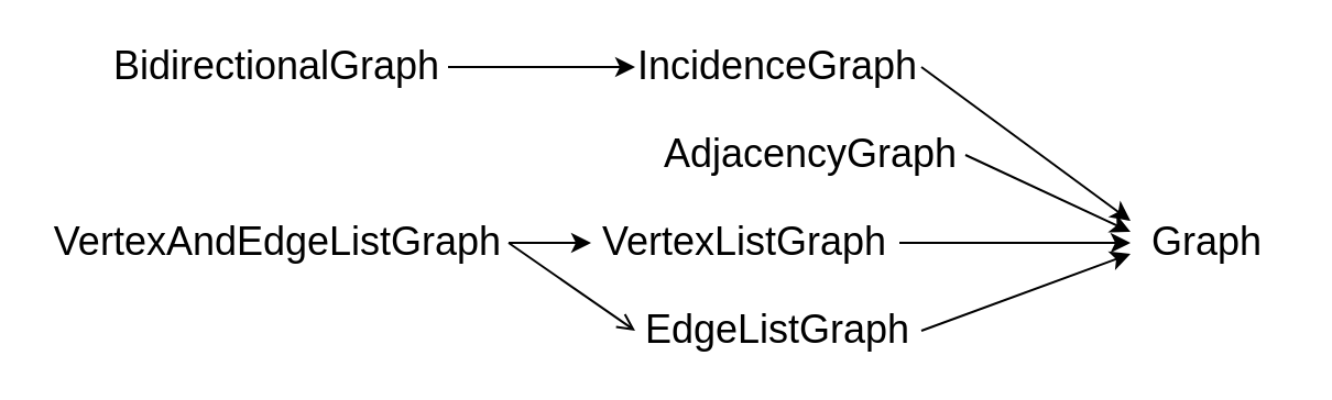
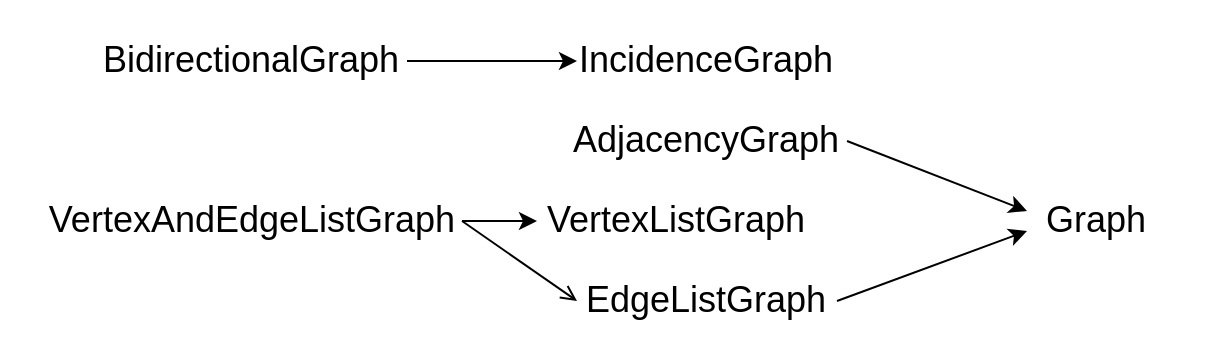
  <mxCell id="0" />
  <mxCell id="1" parent="0" />
  <mxCell id="2" value="&lt;font style=&quot;font-size: 18px&quot;&gt;BidirectionalGraph&lt;/font&gt;" style="text;html=1;strokeColor=none;fillColor=none;align=center;verticalAlign=middle;whiteSpace=wrap;rounded=0;" vertex="1" parent="1"><mxGeometry x="48" y="20" width="155" height="20" as="geometry" /></mxCell>
  <mxCell id="3" value="&lt;font style=&quot;font-size: 18px&quot;&gt;IncidenceGraph&lt;/font&gt;" style="text;html=1;strokeColor=none;fillColor=none;align=center;verticalAlign=middle;whiteSpace=wrap;rounded=0;" vertex="1" parent="1"><mxGeometry x="288" y="20" width="130" height="20" as="geometry" /></mxCell>
- <mxCell id="4" value="&lt;font style=&quot;font-size: 18px&quot;&gt;AdjacencyGraph&lt;/font&gt;" style="text;html=1;strokeColor=none;fillColor=none;align=center;verticalAlign=middle;whiteSpace=wrap;rounded=0;" vertex="1" parent="1"><mxGeometry x="298" y="60" width="140" height="20" as="geometry" /></mxCell>
+ <mxCell id="4" value="&lt;font style=&quot;font-size: 18px&quot;&gt;AdjacencyGraph&lt;/font&gt;" style="text;html=1;strokeColor=none;fillColor=none;align=center;verticalAlign=middle;whiteSpace=wrap;rounded=0;" vertex="1" parent="1"><mxGeometry x="283" y="60" width="140" height="20" as="geometry" /></mxCell>
  <mxCell id="5" value="&lt;font style=&quot;font-size: 18px&quot;&gt;Graph&lt;/font&gt;" style="text;html=1;strokeColor=none;fillColor=none;align=center;verticalAlign=middle;whiteSpace=wrap;rounded=0;" vertex="1" parent="1"><mxGeometry x="513" y="100" width="70" height="20" as="geometry" /></mxCell>
  <mxCell id="6" value="&lt;font style=&quot;font-size: 18px&quot;&gt;VertexListGraph&lt;/font&gt;" style="text;html=1;strokeColor=none;fillColor=none;align=center;verticalAlign=middle;whiteSpace=wrap;rounded=0;" vertex="1" parent="1"><mxGeometry x="268" y="100" width="140" height="20" as="geometry" /></mxCell>
  <mxCell id="7" value="&lt;font style=&quot;font-size: 18px&quot;&gt;EdgeListGraph&lt;/font&gt;" style="text;html=1;strokeColor=none;fillColor=none;align=center;verticalAlign=middle;whiteSpace=wrap;rounded=0;" vertex="1" parent="1"><mxGeometry x="288" y="140" width="130" height="20" as="geometry" /></mxCell>
  <mxCell id="8" value="&lt;font style=&quot;font-size: 18px&quot;&gt;VertexAndEdgeListGraph&lt;/font&gt;" style="text;html=1;strokeColor=none;fillColor=none;align=center;verticalAlign=middle;whiteSpace=wrap;rounded=0;" vertex="1" parent="1"><mxGeometry x="20.5" y="100" width="210" height="20" as="geometry" /></mxCell>
  <mxCell id="9" value="" style="endArrow=classic;html=1;entryX=0;entryY=0.5;entryDx=0;entryDy=0;" edge="1" parent="1" target="3"><mxGeometry width="50" height="50" relative="1" as="geometry"><mxPoint x="203" y="30" as="sourcePoint" /><mxPoint x="163" y="200" as="targetPoint" /></mxGeometry></mxCell>
  <mxCell id="10" value="" style="endArrow=classic;html=1;entryX=0;entryY=0.5;entryDx=0;entryDy=0;exitX=1;exitY=0.5;exitDx=0;exitDy=0;" edge="1" parent="1" source="8" target="6"><mxGeometry width="50" height="50" relative="1" as="geometry"><mxPoint x="183" y="170" as="sourcePoint" /><mxPoint x="263" y="140" as="targetPoint" /></mxGeometry></mxCell>
  <mxCell id="11" value="" style="endArrow=open;html=1;exitX=1;exitY=0.5;exitDx=0;exitDy=0;entryX=0;entryY=0.5;entryDx=0;entryDy=0;" edge="1" parent="1" source="8" target="7"><mxGeometry width="50" height="50" relative="1" as="geometry"><mxPoint x="223" y="190" as="sourcePoint" /><mxPoint x="273" y="140" as="targetPoint" /></mxGeometry></mxCell>
- <mxCell id="12" value="" style="endArrow=classic;html=1;entryX=0;entryY=0;entryDx=0;entryDy=0;exitX=1;exitY=0.5;exitDx=0;exitDy=0;" edge="1" parent="1" source="3" target="5"><mxGeometry width="50" height="50" relative="1" as="geometry"><mxPoint x="443" y="80" as="sourcePoint" /><mxPoint x="493" y="30" as="targetPoint" /></mxGeometry></mxCell>
  <mxCell id="13" value="" style="endArrow=classic;html=1;entryX=0;entryY=0.25;entryDx=0;entryDy=0;exitX=1;exitY=0.5;exitDx=0;exitDy=0;" edge="1" parent="1" source="4" target="5"><mxGeometry width="50" height="50" relative="1" as="geometry"><mxPoint x="453" y="120" as="sourcePoint" /><mxPoint x="503" y="70" as="targetPoint" /></mxGeometry></mxCell>
- <mxCell id="14" value="" style="endArrow=classic;html=1;entryX=0;entryY=0.5;entryDx=0;entryDy=0;exitX=1;exitY=0.5;exitDx=0;exitDy=0;" edge="1" parent="1" source="6" target="5"><mxGeometry width="50" height="50" relative="1" as="geometry"><mxPoint x="453" y="140" as="sourcePoint" /><mxPoint x="503" y="90" as="targetPoint" /></mxGeometry></mxCell>
  <mxCell id="15" value="" style="endArrow=classic;html=1;entryX=0;entryY=0.75;entryDx=0;entryDy=0;exitX=1;exitY=0.5;exitDx=0;exitDy=0;" edge="1" parent="1" source="7" target="5"><mxGeometry width="50" height="50" relative="1" as="geometry"><mxPoint x="453" y="160" as="sourcePoint" /><mxPoint x="503" y="110" as="targetPoint" /></mxGeometry></mxCell>
